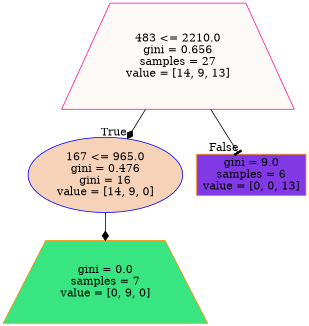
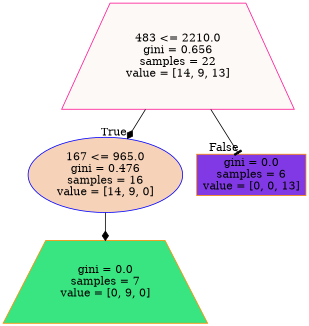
  digraph {
    node [color=darkorange shape=trapezium style=filled]
    edge [arrowhead=diamond labeldistance=2.5]
-   n1 [color=deeppink fillcolor="#e581390b" label="483 <= 2210.0\ngini = 0.656\nsamples = 27\nvalue = [14, 9, 13]"]
-   n2 [color=blue fillcolor="#e581395b" label="167 <= 965.0\ngini = 0.476\ngini = 16\nvalue = [14, 9, 0]" shape=ellipse]
-   n3 [fillcolor="#8139e5ff" label="gini = 9.0\nsamples = 6\nvalue = [0, 0, 13]" shape=box]
+   n1 [color=deeppink fillcolor="#e581390b" label="483 <= 2210.0\ngini = 0.656\nsamples = 22\nvalue = [14, 9, 13]"]
+   n2 [color=blue fillcolor="#e581395b" label="167 <= 965.0\ngini = 0.476\nsamples = 16\nvalue = [14, 9, 0]" shape=ellipse]
+   n3 [fillcolor="#8139e5ff" label="gini = 0.0\nsamples = 6\nvalue = [0, 0, 13]" shape=box]
    n4 [fillcolor="#39e581ff" label="gini = 0.0\nsamples = 7\nvalue = [0, 9, 0]"]
    n1 -> n2 [headlabel=True labelangle=45]
    n1 -> n3 [arrowhead=tee headlabel=False labelangle=-45]
    n2 -> n4 [labeldistance=""]
  }
